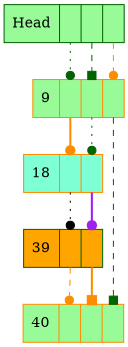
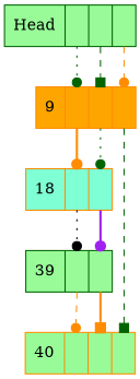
  digraph {
    nodesep=0
    rankdir=TB
    node [color=darkorange fillcolor=palegreen shape=record style=filled weight=4]
    edge [arrowhead=dot color=darkgreen headport=0 style=dashed tailport=0]
    n1 [color=darkgreen label="Head|<0>|<1>|<2>"]
-   n2 [label="9|<0>|<1>|<2>"]
+   n2 [fillcolor=orange label="9|<0>|<1>|<2>"]
    n3 [label="40|<0>|<1>|<2>"]
    n4 [fillcolor=aquamarine label="18|<0>|<1>"]
-   n5 [color=darkgreen fillcolor=orange label="39|<0>|<1>"]
+   n5 [color=darkgreen label="39|<0>|<1>"]
    n1 -> n2 [style=dotted]
    n1 -> n2 [arrowhead=box headport=1 tailport=1]
    n1 -> n2 [color=darkorange headport=2 tailport=2]
    n2 -> n3 [arrowhead=box headport=2 tailport=2]
    n2 -> n4 [color=darkorange style=bold]
    n2 -> n4 [headport=1 style=dotted tailport=1]
    n4 -> n5 [color=black style=dotted]
    n4 -> n5 [color=purple headport=1 style=bold tailport=1]
    n5 -> n3 [color=darkorange]
    n5 -> n3 [arrowhead=box color=darkorange headport=1 style=bold tailport=1]
  }
